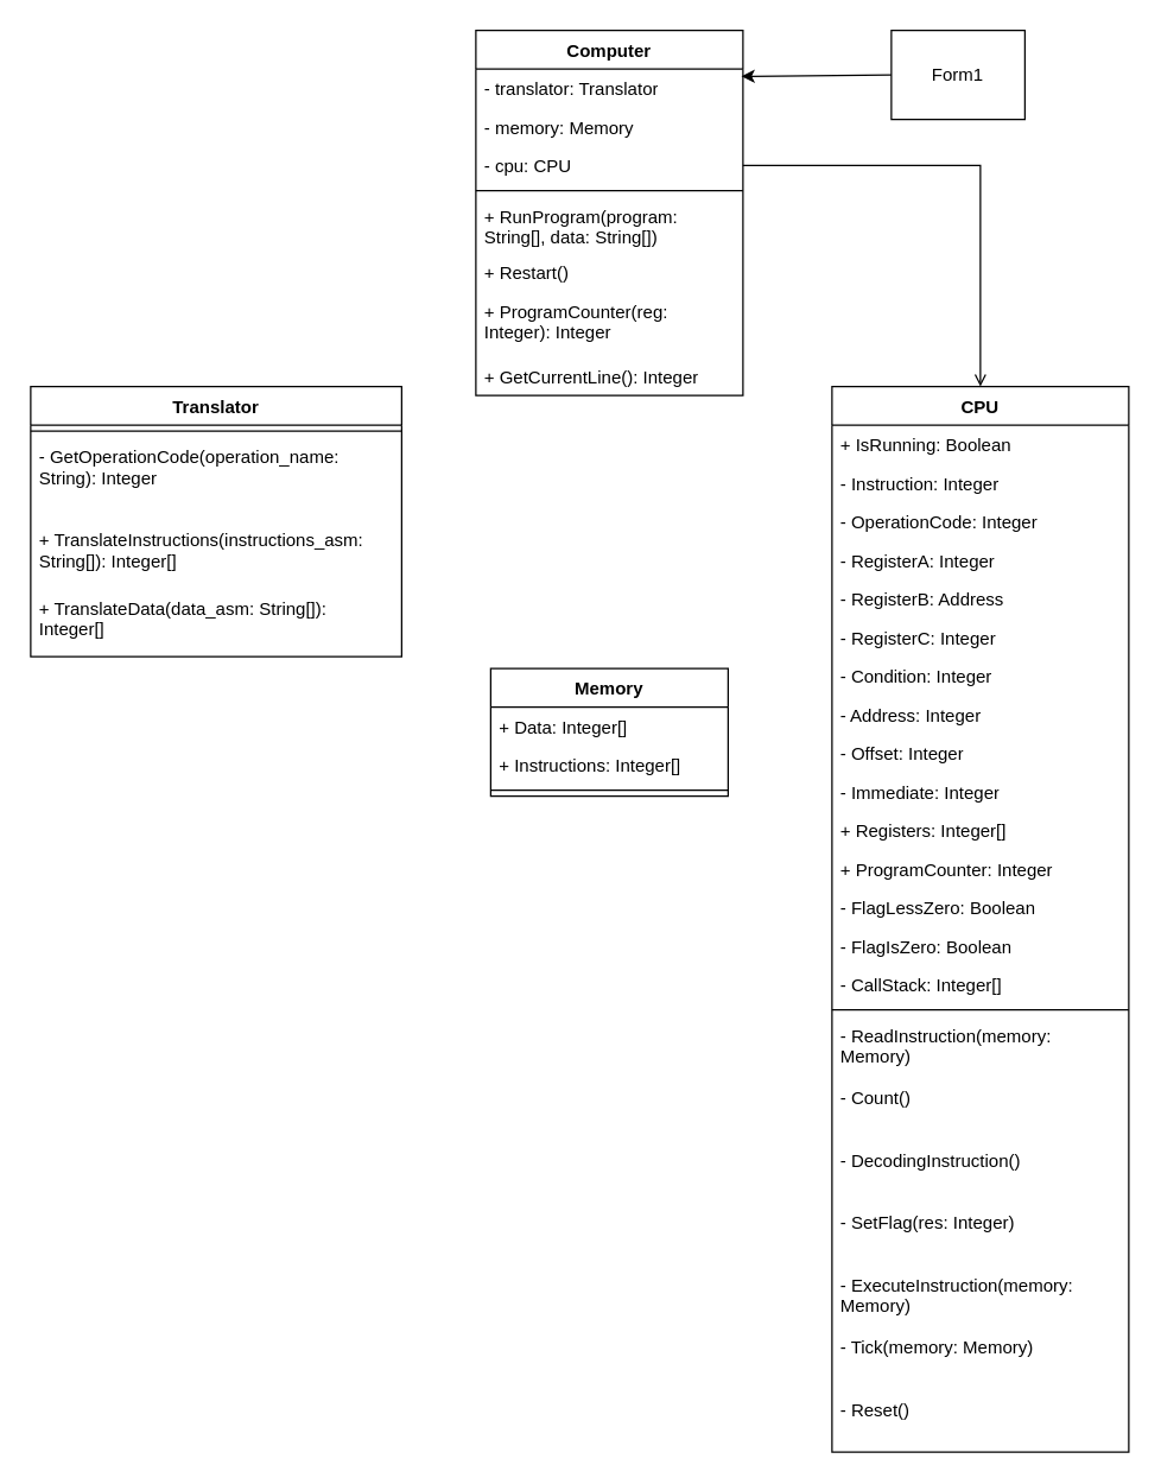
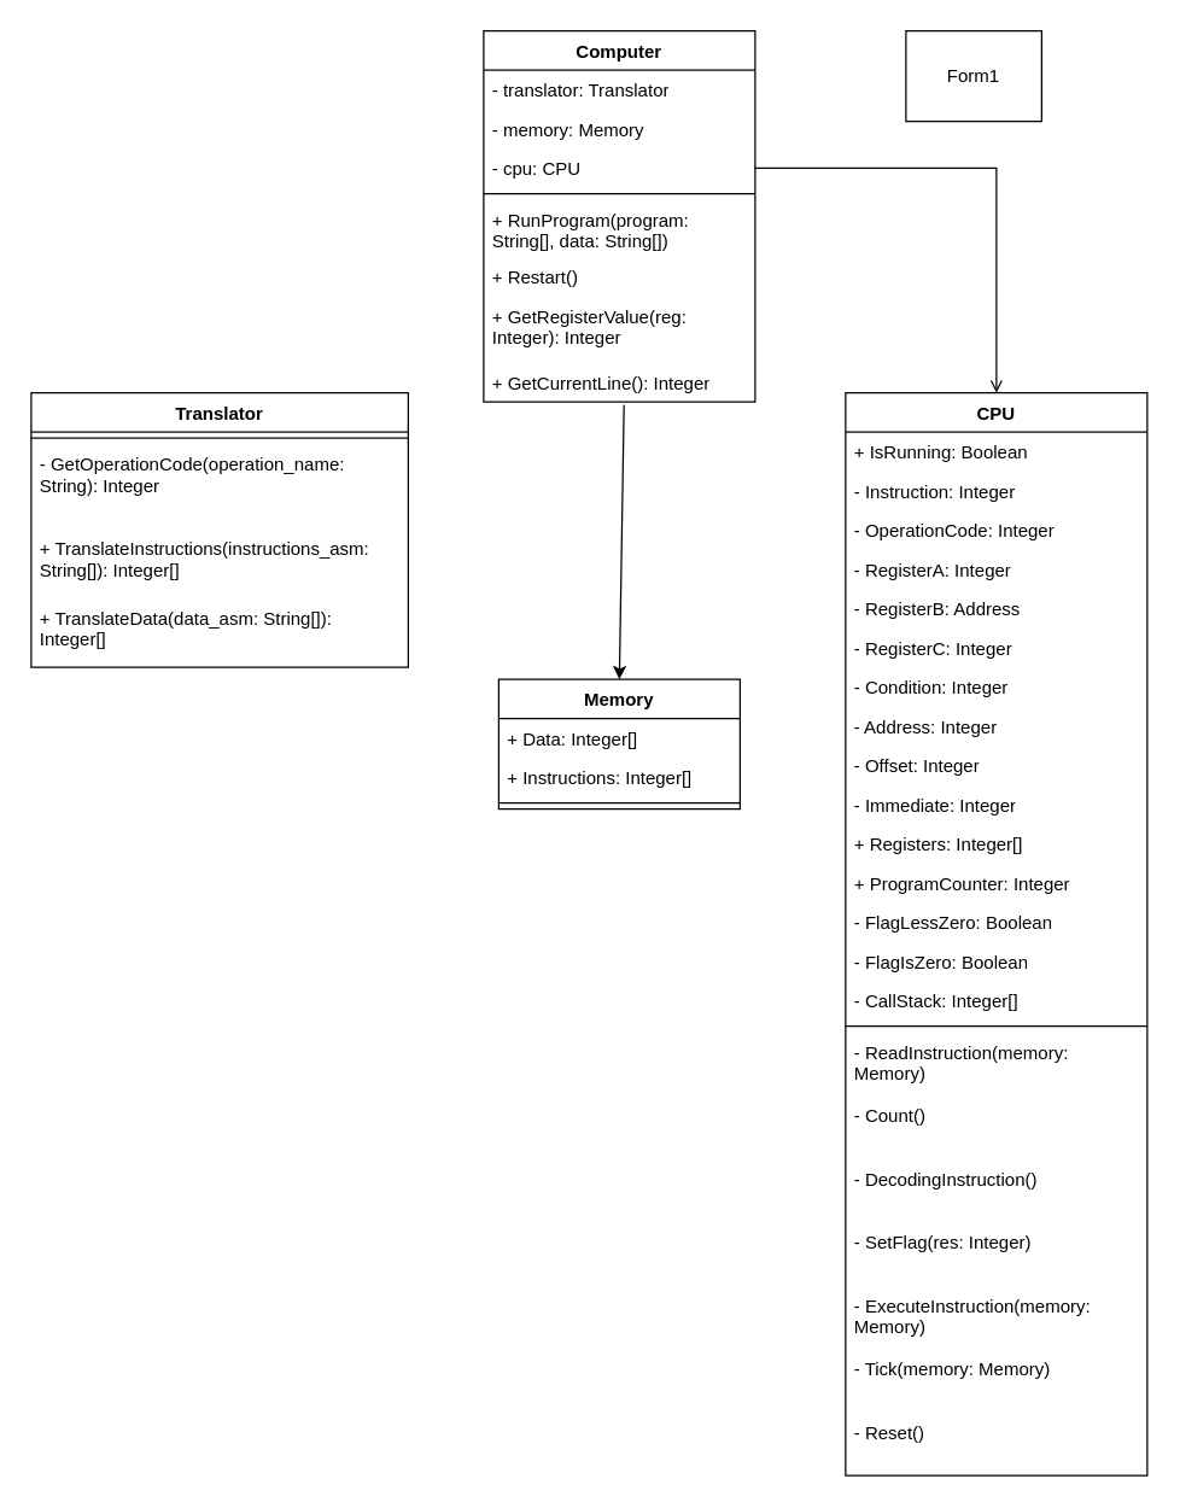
  <mxCell id="0" />
  <mxCell id="1" parent="0" />
  <mxCell id="2" value="Memory" style="swimlane;fontStyle=1;align=center;verticalAlign=top;childLayout=stackLayout;horizontal=1;startSize=26;horizontalStack=0;resizeParent=1;resizeParentMax=0;resizeLast=0;collapsible=1;marginBottom=0;whiteSpace=wrap;html=1;" vertex="1" parent="1"><mxGeometry x="330" y="450" width="160" height="86" as="geometry" /></mxCell>
  <mxCell id="3" value="+ Data: Integer[]" style="text;strokeColor=none;fillColor=none;align=left;verticalAlign=top;spacingLeft=4;spacingRight=4;overflow=hidden;rotatable=0;points=[[0,0.5],[1,0.5]];portConstraint=eastwest;whiteSpace=wrap;html=1;" vertex="1" parent="2"><mxGeometry y="26" width="160" height="26" as="geometry" /></mxCell>
  <mxCell id="4" value="+ Instructions: Integer[]" style="text;strokeColor=none;fillColor=none;align=left;verticalAlign=top;spacingLeft=4;spacingRight=4;overflow=hidden;rotatable=0;points=[[0,0.5],[1,0.5]];portConstraint=eastwest;whiteSpace=wrap;html=1;" vertex="1" parent="2"><mxGeometry y="52" width="160" height="26" as="geometry" /></mxCell>
  <mxCell id="5" value="" style="line;strokeWidth=1;fillColor=none;align=left;verticalAlign=middle;spacingTop=-1;spacingLeft=3;spacingRight=3;rotatable=0;labelPosition=right;points=[];portConstraint=eastwest;strokeColor=inherit;" vertex="1" parent="2"><mxGeometry y="78" width="160" height="8" as="geometry" /></mxCell>
  <mxCell id="6" value="CPU" style="swimlane;fontStyle=1;align=center;verticalAlign=top;childLayout=stackLayout;horizontal=1;startSize=26;horizontalStack=0;resizeParent=1;resizeParentMax=0;resizeLast=0;collapsible=1;marginBottom=0;whiteSpace=wrap;html=1;" vertex="1" parent="1"><mxGeometry x="560" y="260" width="200" height="718" as="geometry" /></mxCell>
  <mxCell id="7" value="+ IsRunning: Boolean" style="text;strokeColor=none;fillColor=none;align=left;verticalAlign=top;spacingLeft=4;spacingRight=4;overflow=hidden;rotatable=0;points=[[0,0.5],[1,0.5]];portConstraint=eastwest;whiteSpace=wrap;html=1;" vertex="1" parent="6"><mxGeometry y="26" width="200" height="26" as="geometry" /></mxCell>
  <mxCell id="8" value="- Instruction: Integer" style="text;strokeColor=none;fillColor=none;align=left;verticalAlign=top;spacingLeft=4;spacingRight=4;overflow=hidden;rotatable=0;points=[[0,0.5],[1,0.5]];portConstraint=eastwest;whiteSpace=wrap;html=1;" vertex="1" parent="6"><mxGeometry y="52" width="200" height="26" as="geometry" /></mxCell>
  <mxCell id="9" value="- OperationCode: Integer" style="text;strokeColor=none;fillColor=none;align=left;verticalAlign=top;spacingLeft=4;spacingRight=4;overflow=hidden;rotatable=0;points=[[0,0.5],[1,0.5]];portConstraint=eastwest;whiteSpace=wrap;html=1;" vertex="1" parent="6"><mxGeometry y="78" width="200" height="26" as="geometry" /></mxCell>
  <mxCell id="10" value="- RegisterA: Integer" style="text;strokeColor=none;fillColor=none;align=left;verticalAlign=top;spacingLeft=4;spacingRight=4;overflow=hidden;rotatable=0;points=[[0,0.5],[1,0.5]];portConstraint=eastwest;whiteSpace=wrap;html=1;" vertex="1" parent="6"><mxGeometry y="104" width="200" height="26" as="geometry" /></mxCell>
  <mxCell id="11" value="- RegisterB: Address" style="text;strokeColor=none;fillColor=none;align=left;verticalAlign=top;spacingLeft=4;spacingRight=4;overflow=hidden;rotatable=0;points=[[0,0.5],[1,0.5]];portConstraint=eastwest;whiteSpace=wrap;html=1;" vertex="1" parent="6"><mxGeometry y="130" width="200" height="26" as="geometry" /></mxCell>
  <mxCell id="12" value="- RegisterC: Integer" style="text;strokeColor=none;fillColor=none;align=left;verticalAlign=top;spacingLeft=4;spacingRight=4;overflow=hidden;rotatable=0;points=[[0,0.5],[1,0.5]];portConstraint=eastwest;whiteSpace=wrap;html=1;" vertex="1" parent="6"><mxGeometry y="156" width="200" height="26" as="geometry" /></mxCell>
  <mxCell id="13" value="- Condition: Integer" style="text;strokeColor=none;fillColor=none;align=left;verticalAlign=top;spacingLeft=4;spacingRight=4;overflow=hidden;rotatable=0;points=[[0,0.5],[1,0.5]];portConstraint=eastwest;whiteSpace=wrap;html=1;" vertex="1" parent="6"><mxGeometry y="182" width="200" height="26" as="geometry" /></mxCell>
  <mxCell id="14" value="- Address: Integer" style="text;strokeColor=none;fillColor=none;align=left;verticalAlign=top;spacingLeft=4;spacingRight=4;overflow=hidden;rotatable=0;points=[[0,0.5],[1,0.5]];portConstraint=eastwest;whiteSpace=wrap;html=1;" vertex="1" parent="6"><mxGeometry y="208" width="200" height="26" as="geometry" /></mxCell>
  <mxCell id="15" value="- Offset: Integer" style="text;strokeColor=none;fillColor=none;align=left;verticalAlign=top;spacingLeft=4;spacingRight=4;overflow=hidden;rotatable=0;points=[[0,0.5],[1,0.5]];portConstraint=eastwest;whiteSpace=wrap;html=1;" vertex="1" parent="6"><mxGeometry y="234" width="200" height="26" as="geometry" /></mxCell>
  <mxCell id="16" value="- Immediate: Integer" style="text;strokeColor=none;fillColor=none;align=left;verticalAlign=top;spacingLeft=4;spacingRight=4;overflow=hidden;rotatable=0;points=[[0,0.5],[1,0.5]];portConstraint=eastwest;whiteSpace=wrap;html=1;" vertex="1" parent="6"><mxGeometry y="260" width="200" height="26" as="geometry" /></mxCell>
  <mxCell id="17" value="+ Registers: Integer[]" style="text;strokeColor=none;fillColor=none;align=left;verticalAlign=top;spacingLeft=4;spacingRight=4;overflow=hidden;rotatable=0;points=[[0,0.5],[1,0.5]];portConstraint=eastwest;whiteSpace=wrap;html=1;" vertex="1" parent="6"><mxGeometry y="286" width="200" height="26" as="geometry" /></mxCell>
  <mxCell id="18" value="+ ProgramCounter: Integer" style="text;strokeColor=none;fillColor=none;align=left;verticalAlign=top;spacingLeft=4;spacingRight=4;overflow=hidden;rotatable=0;points=[[0,0.5],[1,0.5]];portConstraint=eastwest;whiteSpace=wrap;html=1;" vertex="1" parent="6"><mxGeometry y="312" width="200" height="26" as="geometry" /></mxCell>
  <mxCell id="19" value="- FlagLessZero: Boolean" style="text;strokeColor=none;fillColor=none;align=left;verticalAlign=top;spacingLeft=4;spacingRight=4;overflow=hidden;rotatable=0;points=[[0,0.5],[1,0.5]];portConstraint=eastwest;whiteSpace=wrap;html=1;" vertex="1" parent="6"><mxGeometry y="338" width="200" height="26" as="geometry" /></mxCell>
  <mxCell id="20" value="- FlagIsZero: Boolean" style="text;strokeColor=none;fillColor=none;align=left;verticalAlign=top;spacingLeft=4;spacingRight=4;overflow=hidden;rotatable=0;points=[[0,0.5],[1,0.5]];portConstraint=eastwest;whiteSpace=wrap;html=1;" vertex="1" parent="6"><mxGeometry y="364" width="200" height="26" as="geometry" /></mxCell>
  <mxCell id="21" value="- CallStack: Integer[]" style="text;strokeColor=none;fillColor=none;align=left;verticalAlign=top;spacingLeft=4;spacingRight=4;overflow=hidden;rotatable=0;points=[[0,0.5],[1,0.5]];portConstraint=eastwest;whiteSpace=wrap;html=1;" vertex="1" parent="6"><mxGeometry y="390" width="200" height="26" as="geometry" /></mxCell>
  <mxCell id="22" value="" style="line;strokeWidth=1;fillColor=none;align=left;verticalAlign=middle;spacingTop=-1;spacingLeft=3;spacingRight=3;rotatable=0;labelPosition=right;points=[];portConstraint=eastwest;strokeColor=inherit;" vertex="1" parent="6"><mxGeometry y="416" width="200" height="8" as="geometry" /></mxCell>
  <mxCell id="23" value="- ReadInstruction(memory: Memory)&amp;nbsp;" style="text;strokeColor=none;fillColor=none;align=left;verticalAlign=top;spacingLeft=4;spacingRight=4;overflow=hidden;rotatable=0;points=[[0,0.5],[1,0.5]];portConstraint=eastwest;whiteSpace=wrap;html=1;" vertex="1" parent="6"><mxGeometry y="424" width="200" height="42" as="geometry" /></mxCell>
  <mxCell id="24" value="- Count()&amp;nbsp;" style="text;strokeColor=none;fillColor=none;align=left;verticalAlign=top;spacingLeft=4;spacingRight=4;overflow=hidden;rotatable=0;points=[[0,0.5],[1,0.5]];portConstraint=eastwest;whiteSpace=wrap;html=1;" vertex="1" parent="6"><mxGeometry y="466" width="200" height="42" as="geometry" /></mxCell>
  <mxCell id="25" value="- DecodingInstruction()&amp;nbsp;" style="text;strokeColor=none;fillColor=none;align=left;verticalAlign=top;spacingLeft=4;spacingRight=4;overflow=hidden;rotatable=0;points=[[0,0.5],[1,0.5]];portConstraint=eastwest;whiteSpace=wrap;html=1;" vertex="1" parent="6"><mxGeometry y="508" width="200" height="42" as="geometry" /></mxCell>
  <mxCell id="26" value="- SetFlag(res: Integer)&amp;nbsp;" style="text;strokeColor=none;fillColor=none;align=left;verticalAlign=top;spacingLeft=4;spacingRight=4;overflow=hidden;rotatable=0;points=[[0,0.5],[1,0.5]];portConstraint=eastwest;whiteSpace=wrap;html=1;" vertex="1" parent="6"><mxGeometry y="550" width="200" height="42" as="geometry" /></mxCell>
  <mxCell id="27" value="- ExecuteInstruction(memory: Memory)&amp;nbsp;" style="text;strokeColor=none;fillColor=none;align=left;verticalAlign=top;spacingLeft=4;spacingRight=4;overflow=hidden;rotatable=0;points=[[0,0.5],[1,0.5]];portConstraint=eastwest;whiteSpace=wrap;html=1;" vertex="1" parent="6"><mxGeometry y="592" width="200" height="42" as="geometry" /></mxCell>
  <mxCell id="28" value="- Tick(memory: Memory)&amp;nbsp;" style="text;strokeColor=none;fillColor=none;align=left;verticalAlign=top;spacingLeft=4;spacingRight=4;overflow=hidden;rotatable=0;points=[[0,0.5],[1,0.5]];portConstraint=eastwest;whiteSpace=wrap;html=1;" vertex="1" parent="6"><mxGeometry y="634" width="200" height="42" as="geometry" /></mxCell>
  <mxCell id="29" value="- Reset()&amp;nbsp;" style="text;strokeColor=none;fillColor=none;align=left;verticalAlign=top;spacingLeft=4;spacingRight=4;overflow=hidden;rotatable=0;points=[[0,0.5],[1,0.5]];portConstraint=eastwest;whiteSpace=wrap;html=1;" vertex="1" parent="6"><mxGeometry y="676" width="200" height="42" as="geometry" /></mxCell>
  <mxCell id="30" value="Translator" style="swimlane;fontStyle=1;align=center;verticalAlign=top;childLayout=stackLayout;horizontal=1;startSize=26;horizontalStack=0;resizeParent=1;resizeParentMax=0;resizeLast=0;collapsible=1;marginBottom=0;whiteSpace=wrap;html=1;" vertex="1" parent="1"><mxGeometry x="20" y="260" width="250" height="182" as="geometry" /></mxCell>
  <mxCell id="31" value="" style="line;strokeWidth=1;fillColor=none;align=left;verticalAlign=middle;spacingTop=-1;spacingLeft=3;spacingRight=3;rotatable=0;labelPosition=right;points=[];portConstraint=eastwest;strokeColor=inherit;" vertex="1" parent="30"><mxGeometry y="26" width="250" height="8" as="geometry" /></mxCell>
  <mxCell id="32" value="- GetOperationCode(operation_name: String): Integer" style="text;strokeColor=none;fillColor=none;align=left;verticalAlign=top;spacingLeft=4;spacingRight=4;overflow=hidden;rotatable=0;points=[[0,0.5],[1,0.5]];portConstraint=eastwest;whiteSpace=wrap;html=1;" vertex="1" parent="30"><mxGeometry y="34" width="250" height="56" as="geometry" /></mxCell>
  <mxCell id="33" value="+ TranslateInstructions(instructions_asm: String[]): Integer[]" style="text;strokeColor=none;fillColor=none;align=left;verticalAlign=top;spacingLeft=4;spacingRight=4;overflow=hidden;rotatable=0;points=[[0,0.5],[1,0.5]];portConstraint=eastwest;whiteSpace=wrap;html=1;" vertex="1" parent="30"><mxGeometry y="90" width="250" height="46" as="geometry" /></mxCell>
  <mxCell id="34" value="+ TranslateData(data_asm: String[]): Integer[]" style="text;strokeColor=none;fillColor=none;align=left;verticalAlign=top;spacingLeft=4;spacingRight=4;overflow=hidden;rotatable=0;points=[[0,0.5],[1,0.5]];portConstraint=eastwest;whiteSpace=wrap;html=1;" vertex="1" parent="30"><mxGeometry y="136" width="250" height="46" as="geometry" /></mxCell>
  <mxCell id="35" value="Computer" style="swimlane;fontStyle=1;align=center;verticalAlign=top;childLayout=stackLayout;horizontal=1;startSize=26;horizontalStack=0;resizeParent=1;resizeParentMax=0;resizeLast=0;collapsible=1;marginBottom=0;whiteSpace=wrap;html=1;" vertex="1" parent="1"><mxGeometry x="320" y="20" width="180" height="246" as="geometry" /></mxCell>
  <mxCell id="36" value="- translator: Translator" style="text;strokeColor=none;fillColor=none;align=left;verticalAlign=top;spacingLeft=4;spacingRight=4;overflow=hidden;rotatable=0;points=[[0,0.5],[1,0.5]];portConstraint=eastwest;whiteSpace=wrap;html=1;" vertex="1" parent="35"><mxGeometry y="26" width="180" height="26" as="geometry" /></mxCell>
  <mxCell id="37" value="- memory: Memory" style="text;strokeColor=none;fillColor=none;align=left;verticalAlign=top;spacingLeft=4;spacingRight=4;overflow=hidden;rotatable=0;points=[[0,0.5],[1,0.5]];portConstraint=eastwest;whiteSpace=wrap;html=1;" vertex="1" parent="35"><mxGeometry y="52" width="180" height="26" as="geometry" /></mxCell>
  <mxCell id="38" value="- cpu: CPU" style="text;strokeColor=none;fillColor=none;align=left;verticalAlign=top;spacingLeft=4;spacingRight=4;overflow=hidden;rotatable=0;points=[[0,0.5],[1,0.5]];portConstraint=eastwest;whiteSpace=wrap;html=1;" vertex="1" parent="35"><mxGeometry y="78" width="180" height="26" as="geometry" /></mxCell>
  <mxCell id="39" value="" style="line;strokeWidth=1;fillColor=none;align=left;verticalAlign=middle;spacingTop=-1;spacingLeft=3;spacingRight=3;rotatable=0;labelPosition=right;points=[];portConstraint=eastwest;strokeColor=inherit;" vertex="1" parent="35"><mxGeometry y="104" width="180" height="8" as="geometry" /></mxCell>
  <mxCell id="40" value="+ RunProgram(program: String[], data: String[])" style="text;strokeColor=none;fillColor=none;align=left;verticalAlign=top;spacingLeft=4;spacingRight=4;overflow=hidden;rotatable=0;points=[[0,0.5],[1,0.5]];portConstraint=eastwest;whiteSpace=wrap;html=1;" vertex="1" parent="35"><mxGeometry y="112" width="180" height="38" as="geometry" /></mxCell>
  <mxCell id="41" value="+ Restart()" style="text;strokeColor=none;fillColor=none;align=left;verticalAlign=top;spacingLeft=4;spacingRight=4;overflow=hidden;rotatable=0;points=[[0,0.5],[1,0.5]];portConstraint=eastwest;whiteSpace=wrap;html=1;" vertex="1" parent="35"><mxGeometry y="150" width="180" height="26" as="geometry" /></mxCell>
- <mxCell id="42" value="+ ProgramCounter(reg: Integer): Integer" style="text;strokeColor=none;fillColor=none;align=left;verticalAlign=top;spacingLeft=4;spacingRight=4;overflow=hidden;rotatable=0;points=[[0,0.5],[1,0.5]];portConstraint=eastwest;whiteSpace=wrap;html=1;" vertex="1" parent="35"><mxGeometry y="176" width="180" height="44" as="geometry" /></mxCell>
+ <mxCell id="42" value="+ GetRegisterValue(reg: Integer): Integer" style="text;strokeColor=none;fillColor=none;align=left;verticalAlign=top;spacingLeft=4;spacingRight=4;overflow=hidden;rotatable=0;points=[[0,0.5],[1,0.5]];portConstraint=eastwest;whiteSpace=wrap;html=1;" vertex="1" parent="35"><mxGeometry y="176" width="180" height="44" as="geometry" /></mxCell>
  <mxCell id="43" value="+ GetCurrentLine(): Integer" style="text;strokeColor=none;fillColor=none;align=left;verticalAlign=top;spacingLeft=4;spacingRight=4;overflow=hidden;rotatable=0;points=[[0,0.5],[1,0.5]];portConstraint=eastwest;whiteSpace=wrap;html=1;" vertex="1" parent="35"><mxGeometry y="220" width="180" height="26" as="geometry" /></mxCell>
+ <mxCell id="44" value="" style="endArrow=classic;html=1;rounded=0;entryX=0.5;entryY=0;entryDx=0;entryDy=0;exitX=0.517;exitY=1.077;exitDx=0;exitDy=0;exitPerimeter=0;" edge="1" parent="1" source="43" target="2"><mxGeometry width="50" height="50" relative="1" as="geometry"><mxPoint x="430" y="280" as="sourcePoint" /><mxPoint x="620" y="402" as="targetPoint" /></mxGeometry></mxCell>
  <mxCell id="45" value="Form1" style="rounded=0;whiteSpace=wrap;html=1;" vertex="1" parent="1"><mxGeometry x="600" y="20" width="90" height="60" as="geometry" /></mxCell>
  <mxCell id="46" value="" style="endArrow=open;html=1;rounded=0;entryX=0.5;entryY=0;entryDx=0;entryDy=0;exitX=1;exitY=0.5;exitDx=0;exitDy=0;" edge="1" parent="1" source="38" target="6"><mxGeometry width="50" height="50" relative="1" as="geometry"><mxPoint x="610" y="108" as="sourcePoint" /><mxPoint x="610" y="184" as="targetPoint" /><Array as="points"><mxPoint x="660" y="111" /></Array></mxGeometry></mxCell>
- <mxCell id="47" value="" style="endArrow=classic;html=1;rounded=0;exitX=0;exitY=0.5;exitDx=0;exitDy=0;entryX=0.994;entryY=0.192;entryDx=0;entryDy=0;entryPerimeter=0;" edge="1" parent="1" source="45" target="36"><mxGeometry width="50" height="50" relative="1" as="geometry"><mxPoint x="530" y="30" as="sourcePoint" /><mxPoint x="530" y="0" as="targetPoint" /></mxGeometry></mxCell>
